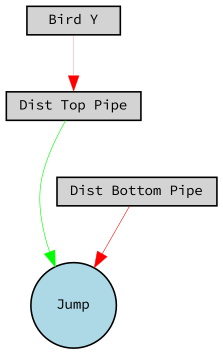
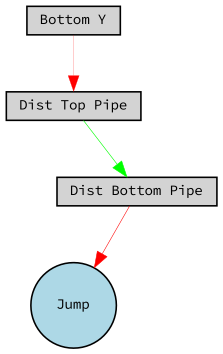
  digraph {
    fontname="Source Code Pro"
    node [fillcolor=lightgray fontname="Source Code Pro" fontsize=9 shape=box style=filled]
    edge [color=red fontname="Source Code Pro" style=solid]
-   "Bird Y" [height=0.2 width=0.2]
+   "Bird Y" [height=0.2 width=0.2 label="Bottom Y"]
    "Dist Top Pipe" [height=0.2 width=0.2]
    Jump [fillcolor=lightblue height=0.2 shape=circle width=0.2]
    "Dist Bottom Pipe" [height=0.2 width=0.2]
    "Bird Y" -> "Dist Top Pipe" [penwidth=0.12439037160607785]
-   "Dist Top Pipe" -> Jump [color=green penwidth=0.379282143163562]
+   "Dist Top Pipe" -> "Dist Bottom Pipe" [color=green penwidth=0.379282143163562]
    "Dist Bottom Pipe" -> Jump [penwidth=0.34709739252467164]
  }
